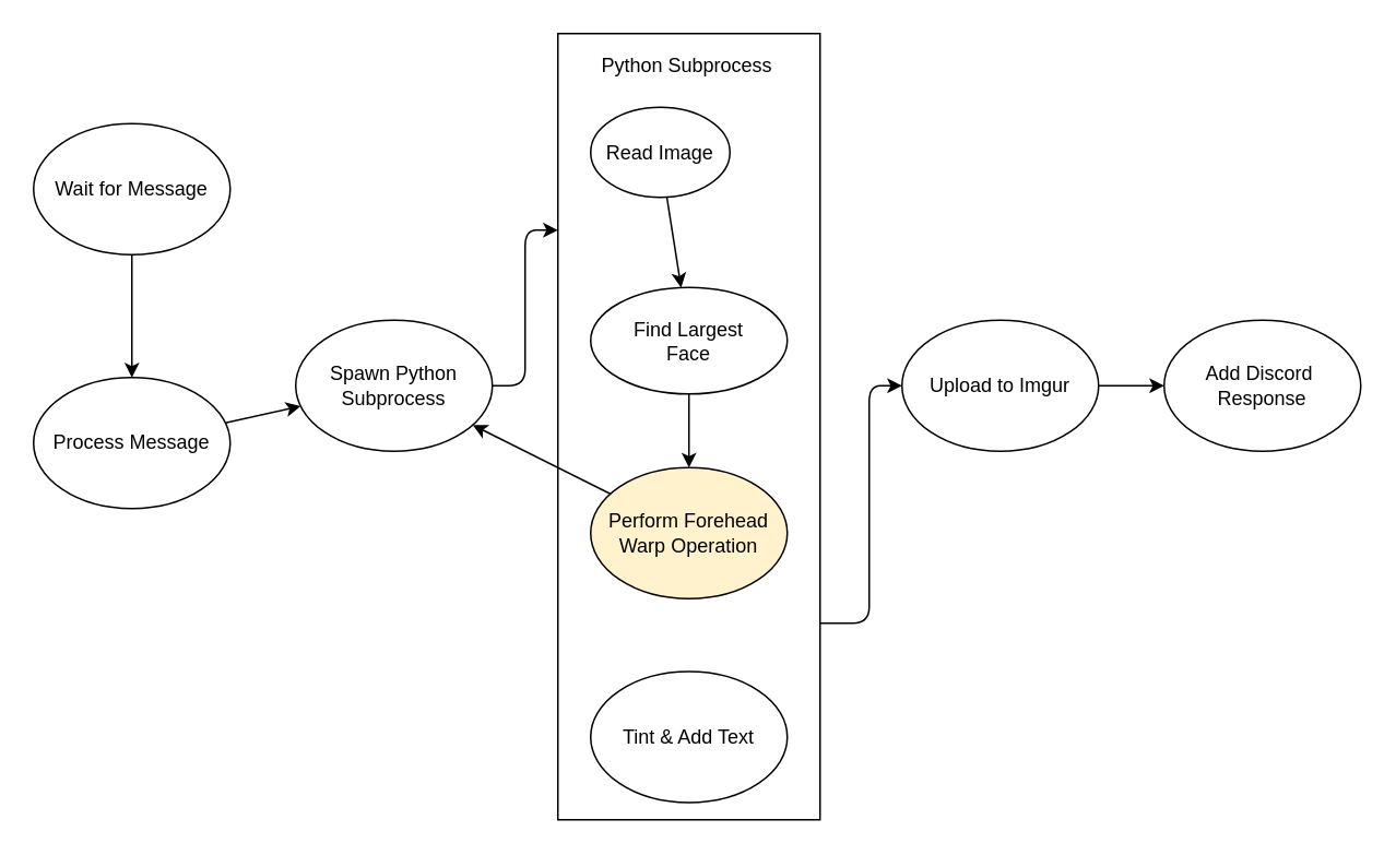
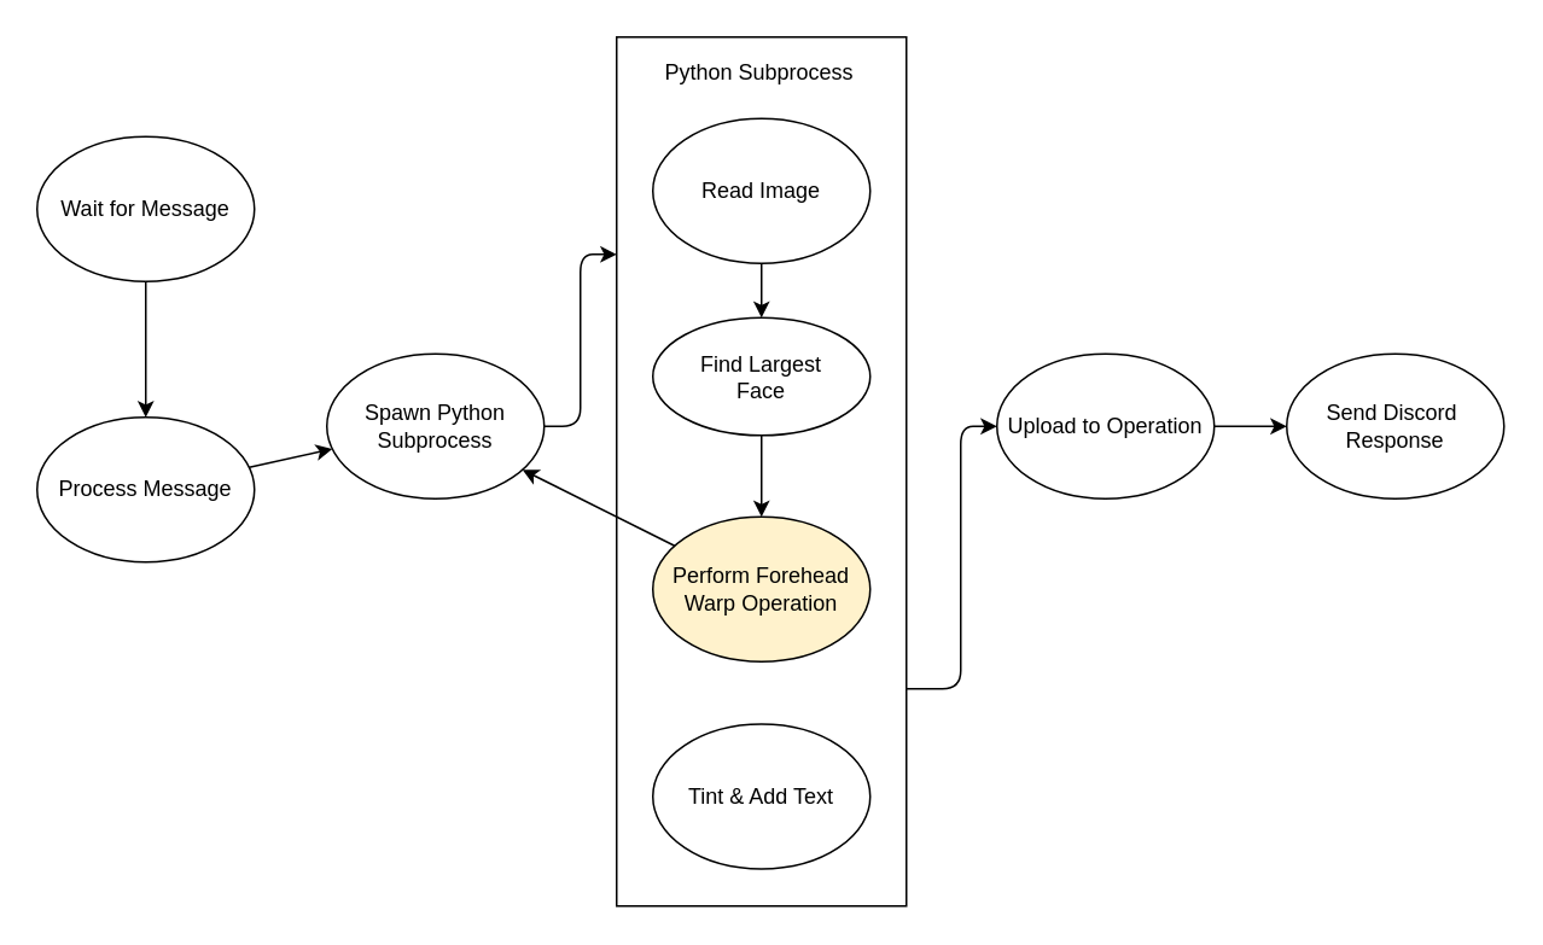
  <mxCell id="0" />
  <mxCell id="1" parent="0" />
  <mxCell id="2" style="edgeStyle=none;html=1;exitX=1;exitY=0.75;exitDx=0;exitDy=0;" edge="1" parent="1" source="3" target="19"><mxGeometry relative="1" as="geometry"><Array as="points"><mxPoint x="530" y="380" /><mxPoint x="530" y="235" /></Array></mxGeometry></mxCell>
  <mxCell id="3" value="" style="rounded=0;whiteSpace=wrap;html=1;" vertex="1" parent="1"><mxGeometry x="340" y="20" width="160" height="480" as="geometry" /></mxCell>
  <mxCell id="4" style="edgeStyle=none;html=1;" edge="1" parent="1" source="5" target="7"><mxGeometry relative="1" as="geometry" /></mxCell>
  <mxCell id="5" value="Wait for Message" style="ellipse;whiteSpace=wrap;html=1;" vertex="1" parent="1"><mxGeometry x="20" y="75" width="120" height="80" as="geometry" /></mxCell>
  <mxCell id="6" style="edgeStyle=none;html=1;" edge="1" parent="1" source="7" target="9"><mxGeometry relative="1" as="geometry" /></mxCell>
  <mxCell id="7" value="Process Message" style="ellipse;whiteSpace=wrap;html=1;" vertex="1" parent="1"><mxGeometry x="20" y="230" width="120" height="80" as="geometry" /></mxCell>
  <mxCell id="8" style="edgeStyle=none;html=1;entryX=0;entryY=0.25;entryDx=0;entryDy=0;" edge="1" parent="1" source="9" target="3"><mxGeometry relative="1" as="geometry"><Array as="points"><mxPoint x="320" y="235" /><mxPoint x="320" y="140" /></Array></mxGeometry></mxCell>
  <mxCell id="9" value="Spawn Python&lt;br&gt;Subprocess" style="ellipse;whiteSpace=wrap;html=1;" vertex="1" parent="1"><mxGeometry x="180" y="195" width="120" height="80" as="geometry" /></mxCell>
  <mxCell id="10" style="edgeStyle=none;html=1;" edge="1" parent="1" source="11" target="13"><mxGeometry relative="1" as="geometry" /></mxCell>
- <mxCell id="11" value="Read Image" style="ellipse;whiteSpace=wrap;html=1;" vertex="1" parent="1"><mxGeometry x="360" y="65" width="85" height="55" as="geometry" /></mxCell>
+ <mxCell id="11" value="Read Image" style="ellipse;whiteSpace=wrap;html=1;" vertex="1" parent="1"><mxGeometry x="360" y="65" width="120" height="80" as="geometry" /></mxCell>
  <mxCell id="12" style="edgeStyle=none;html=1;" edge="1" parent="1" source="13" target="15"><mxGeometry relative="1" as="geometry" /></mxCell>
  <mxCell id="13" value="Find Largest&lt;br&gt;Face" style="ellipse;whiteSpace=wrap;html=1;" vertex="1" parent="1"><mxGeometry x="360" y="175" width="120" height="65" as="geometry" /></mxCell>
  <mxCell id="14" style="edgeStyle=none;html=1;" edge="1" parent="1" source="15" target="9"><mxGeometry relative="1" as="geometry" /></mxCell>
  <mxCell id="15" value="Perform Forehead&lt;br&gt;Warp Operation" style="ellipse;whiteSpace=wrap;html=1;fillColor=#fff2cc;" vertex="1" parent="1"><mxGeometry x="360" y="285" width="120" height="80" as="geometry" /></mxCell>
- <mxCell id="16" value="Tint &amp;amp; Add Text" style="ellipse;whiteSpace=wrap;html=1;" vertex="1" parent="1"><mxGeometry x="360" y="409.5" width="120" height="80" as="geometry" /></mxCell>
+ <mxCell id="16" value="Tint &amp;amp; Add Text" style="ellipse;whiteSpace=wrap;html=1;" vertex="1" parent="1"><mxGeometry x="360" y="399.5" width="120" height="80" as="geometry" /></mxCell>
  <mxCell id="17" value="Python Subprocess" style="text;html=1;strokeColor=none;fillColor=none;align=center;verticalAlign=middle;whiteSpace=wrap;rounded=0;" vertex="1" parent="1"><mxGeometry x="354" y="25" width="130" height="30" as="geometry" /></mxCell>
  <mxCell id="18" style="edgeStyle=none;html=1;" edge="1" parent="1" source="19" target="20"><mxGeometry relative="1" as="geometry" /></mxCell>
- <mxCell id="19" value="Upload to Imgur" style="ellipse;whiteSpace=wrap;html=1;" vertex="1" parent="1"><mxGeometry x="550" y="195" width="120" height="80" as="geometry" /></mxCell>
- <mxCell id="20" value="Add Discord&amp;nbsp;&lt;br&gt;Response" style="ellipse;whiteSpace=wrap;html=1;" vertex="1" parent="1"><mxGeometry x="710" y="195" width="120" height="80" as="geometry" /></mxCell>
+ <mxCell id="19" value="Upload to Operation" style="ellipse;whiteSpace=wrap;html=1;" vertex="1" parent="1"><mxGeometry x="550" y="195" width="120" height="80" as="geometry" /></mxCell>
+ <mxCell id="20" value="Send Discord&amp;nbsp;&lt;br&gt;Response" style="ellipse;whiteSpace=wrap;html=1;" vertex="1" parent="1"><mxGeometry x="710" y="195" width="120" height="80" as="geometry" /></mxCell>
